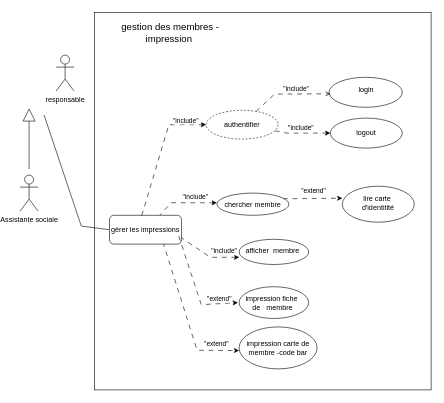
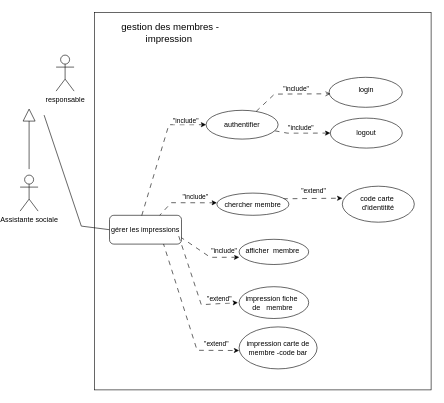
  <mxCell id="0" />
  <mxCell id="1" parent="0" />
  <mxCell id="2" value="" style="rounded=0;whiteSpace=wrap;html=1;movable=0;resizable=0;rotatable=0;deletable=0;editable=0;locked=1;connectable=0;" parent="1" vertex="1"><mxGeometry x="144" y="20" width="561" height="629" as="geometry" /></mxCell>
  <mxCell id="3" value="Assistante sociale" style="shape=umlActor;verticalLabelPosition=bottom;verticalAlign=top;html=1;" parent="1" vertex="1"><mxGeometry x="20" y="291" width="30" height="60" as="geometry" /></mxCell>
  <mxCell id="4" value="responsable" style="shape=umlActor;verticalLabelPosition=bottom;verticalAlign=top;html=1;" parent="1" vertex="1"><mxGeometry x="80" y="91" width="30" height="60" as="geometry" /></mxCell>
  <mxCell id="5" value="" style="shape=ellipse;container=1;horizontal=1;horizontalStack=0;resizeParent=1;resizeParentMax=0;resizeLast=0;html=1;dashed=0;collapsible=0;" parent="1" vertex="1"><mxGeometry x="535" y="128" width="122" height="50" as="geometry" /></mxCell>
  <mxCell id="6" value="login" style="html=1;strokeColor=none;fillColor=none;align=center;verticalAlign=middle;rotatable=0;whiteSpace=wrap;" parent="5" vertex="1"><mxGeometry x="2" y="15" width="120" height="12.5" as="geometry" /></mxCell>
  <mxCell id="7" value="" style="triangle;whiteSpace=wrap;html=1;rotation=-90;" parent="1" vertex="1"><mxGeometry x="25" y="181" width="20" height="20" as="geometry" /></mxCell>
  <mxCell id="8" value="" style="endArrow=none;html=1;rounded=0;entryX=0;entryY=0.5;entryDx=0;entryDy=0;" parent="1" target="7" edge="1"><mxGeometry width="50" height="50" relative="1" as="geometry"><mxPoint x="35" y="281" as="sourcePoint" /><mxPoint x="390" y="281" as="targetPoint" /></mxGeometry></mxCell>
  <mxCell id="9" value="" style="endArrow=open;html=1;rounded=0;entryX=0;entryY=1;entryDx=0;entryDy=0;endFill=1;dashed=1;dashPattern=8 8;" parent="1" target="6" edge="1" source="38"><mxGeometry width="50" height="50" relative="1" as="geometry"><mxPoint x="185" y="163" as="sourcePoint" /><mxPoint x="515" y="223" as="targetPoint" /><Array as="points"><mxPoint x="444" y="156" /></Array></mxGeometry></mxCell>
  <mxCell id="10" value="&quot;include&quot;" style="edgeLabel;html=1;align=center;verticalAlign=middle;resizable=0;points=[];" vertex="1" connectable="0" parent="9"><mxGeometry x="-0.053" y="-1" relative="1" as="geometry"><mxPoint x="14" y="-10" as="offset" /></mxGeometry></mxCell>
  <mxCell id="11" value="" style="endArrow=classic;html=1;rounded=0;entryX=0;entryY=0.5;entryDx=0;entryDy=0;endFill=1;dashed=1;dashPattern=8 8;" parent="1" source="38" target="25" edge="1"><mxGeometry width="50" height="50" relative="1" as="geometry"><mxPoint x="305" y="222" as="sourcePoint" /><mxPoint x="469" y="213" as="targetPoint" /><Array as="points"><mxPoint x="465" y="221" /></Array></mxGeometry></mxCell>
  <mxCell id="12" value="&quot;include&quot;" style="edgeLabel;html=1;align=center;verticalAlign=middle;resizable=0;points=[];" vertex="1" connectable="0" parent="11"><mxGeometry x="-0.187" y="3" relative="1" as="geometry"><mxPoint x="5" y="-6" as="offset" /></mxGeometry></mxCell>
  <mxCell id="13" value="" style="endArrow=classic;html=1;rounded=0;entryX=0;entryY=0;entryDx=0;entryDy=0;endFill=1;exitX=0.918;exitY=0.255;exitDx=0;exitDy=0;exitPerimeter=0;dashed=1;dashPattern=8 8;" parent="1" source="28" target="27" edge="1"><mxGeometry width="50" height="50" relative="1" as="geometry"><mxPoint x="242" y="268" as="sourcePoint" /><mxPoint x="474" y="261" as="targetPoint" /></mxGeometry></mxCell>
  <mxCell id="14" value="&quot;extend&quot;" style="edgeLabel;html=1;align=center;verticalAlign=middle;resizable=0;points=[];" vertex="1" connectable="0" parent="13"><mxGeometry x="0.101" y="-1" relative="1" as="geometry"><mxPoint x="-4" y="-13" as="offset" /></mxGeometry></mxCell>
  <mxCell id="15" value="" style="endArrow=classic;html=1;rounded=0;endFill=1;exitX=0.676;exitY=0.057;exitDx=0;exitDy=0;exitPerimeter=0;dashed=1;dashPattern=8 8;entryX=0;entryY=0.25;entryDx=0;entryDy=0;" parent="1" source="23" target="29" edge="1"><mxGeometry width="50" height="50" relative="1" as="geometry"><mxPoint x="450" y="310" as="sourcePoint" /><mxPoint x="344" y="340" as="targetPoint" /><Array as="points"><mxPoint x="272" y="337" /></Array></mxGeometry></mxCell>
  <mxCell id="16" value="&quot;include&quot;" style="edgeLabel;html=1;align=center;verticalAlign=middle;resizable=0;points=[];" vertex="1" connectable="0" parent="15"><mxGeometry x="0.007" relative="1" as="geometry"><mxPoint x="17" y="-11" as="offset" /></mxGeometry></mxCell>
  <mxCell id="17" value="" style="endArrow=classic;html=1;rounded=0;entryX=0.002;entryY=0.714;entryDx=0;entryDy=0;endFill=1;exitX=0.981;exitY=0.747;exitDx=0;exitDy=0;exitPerimeter=0;dashed=1;dashPattern=8 8;entryPerimeter=0;" parent="1" target="30" edge="1" source="23"><mxGeometry width="50" height="50" relative="1" as="geometry"><mxPoint x="70" y="181" as="sourcePoint" /><mxPoint x="394" y="501" as="targetPoint" /><Array as="points"><mxPoint x="337" y="428" /></Array></mxGeometry></mxCell>
  <mxCell id="18" value="&quot;include&quot;" style="edgeLabel;html=1;align=center;verticalAlign=middle;resizable=0;points=[];" vertex="1" connectable="0" parent="17"><mxGeometry x="0.163" y="2" relative="1" as="geometry"><mxPoint x="20" y="-8" as="offset" /></mxGeometry></mxCell>
  <mxCell id="19" value="" style="endArrow=none;html=1;rounded=0;entryX=0;entryY=0.5;entryDx=0;entryDy=0;endFill=0;" parent="1" target="23" edge="1"><mxGeometry width="50" height="50" relative="1" as="geometry"><mxPoint x="60" y="191" as="sourcePoint" /><mxPoint x="604" y="481" as="targetPoint" /><Array as="points"><mxPoint x="122" y="376" /></Array></mxGeometry></mxCell>
  <mxCell id="20" value="" style="endArrow=classic;html=1;rounded=0;endFill=1;exitX=0.743;exitY=0.937;exitDx=0;exitDy=0;exitPerimeter=0;dashed=1;dashPattern=8 8;entryX=0;entryY=0.75;entryDx=0;entryDy=0;" parent="1" target="35" edge="1" source="23"><mxGeometry width="50" height="50" relative="1" as="geometry"><mxPoint x="50" y="191" as="sourcePoint" /><mxPoint x="604" y="521" as="targetPoint" /><Array as="points"><mxPoint x="315" y="583" /></Array></mxGeometry></mxCell>
  <mxCell id="21" value="&quot;extend&quot;" style="edgeLabel;html=1;align=center;verticalAlign=middle;resizable=0;points=[];" vertex="1" connectable="0" parent="20"><mxGeometry x="0.064" y="-1" relative="1" as="geometry"><mxPoint x="48" y="38" as="offset" /></mxGeometry></mxCell>
  <mxCell id="22" value="&lt;font style=&quot;font-size: 16px;&quot;&gt;gestion des membres -impression&amp;nbsp;&lt;/font&gt;" style="text;html=1;align=center;verticalAlign=middle;whiteSpace=wrap;rounded=0;" parent="1" vertex="1"><mxGeometry x="162" y="38" width="217" height="30" as="geometry" /></mxCell>
  <mxCell id="23" value="gérer les impressions" style="whiteSpace=wrap;html=1;rounded=1;" vertex="1" parent="1"><mxGeometry x="169" y="358" width="120" height="48" as="geometry" /></mxCell>
  <mxCell id="24" value="" style="shape=ellipse;container=1;horizontal=1;horizontalStack=0;resizeParent=1;resizeParentMax=0;resizeLast=0;html=1;dashed=0;collapsible=0;" parent="1" vertex="1"><mxGeometry x="537" y="196" width="120" height="50" as="geometry" /></mxCell>
  <mxCell id="25" value="logout" style="html=1;strokeColor=none;fillColor=none;align=center;verticalAlign=middle;rotatable=0;whiteSpace=wrap;" parent="24" vertex="1"><mxGeometry y="18.75" width="120" height="12.5" as="geometry" /></mxCell>
  <mxCell id="26" value="" style="shape=ellipse;container=1;horizontal=1;horizontalStack=0;resizeParent=1;resizeParentMax=0;resizeLast=0;html=1;dashed=0;collapsible=0;" parent="1" vertex="1"><mxGeometry x="557" y="309.5" width="120" height="60" as="geometry" /></mxCell>
- <mxCell id="27" value="lire carte&amp;nbsp;&lt;div&gt;d'identitité&lt;/div&gt;" style="html=1;strokeColor=none;fillColor=none;align=center;verticalAlign=middle;rotatable=0;whiteSpace=wrap;" parent="26" vertex="1"><mxGeometry y="20.001" width="120" height="15" as="geometry" /></mxCell>
+ <mxCell id="27" value="code carte&amp;nbsp;&lt;div&gt;d'identitité&lt;/div&gt;" style="html=1;strokeColor=none;fillColor=none;align=center;verticalAlign=middle;rotatable=0;whiteSpace=wrap;" parent="26" vertex="1"><mxGeometry y="20.001" width="120" height="15" as="geometry" /></mxCell>
  <mxCell id="28" value="" style="shape=ellipse;container=1;horizontal=1;horizontalStack=0;resizeParent=1;resizeParentMax=0;resizeLast=0;html=1;dashed=0;collapsible=0;" parent="1" vertex="1"><mxGeometry x="348" y="321" width="120" height="37" as="geometry" /></mxCell>
  <mxCell id="29" value="chercher membre" style="html=1;strokeColor=none;fillColor=none;align=center;verticalAlign=middle;rotatable=0;whiteSpace=wrap;" parent="28" vertex="1"><mxGeometry y="13.876" width="120" height="9.25" as="geometry" /></mxCell>
  <mxCell id="30" value="" style="shape=ellipse;container=1;horizontal=1;horizontalStack=0;resizeParent=1;resizeParentMax=0;resizeLast=0;html=1;dashed=0;collapsible=0;" parent="1" vertex="1"><mxGeometry x="385" y="398" width="116" height="42" as="geometry" /></mxCell>
  <mxCell id="31" value="afficher&amp;nbsp; membre" style="html=1;strokeColor=none;fillColor=none;align=center;verticalAlign=middle;rotatable=0;whiteSpace=wrap;" parent="30" vertex="1"><mxGeometry x="-2" y="14" width="116" height="10.5" as="geometry" /></mxCell>
  <mxCell id="32" value="" style="shape=ellipse;container=1;horizontal=1;horizontalStack=0;resizeParent=1;resizeParentMax=0;resizeLast=0;html=1;dashed=0;collapsible=0;" parent="1" vertex="1"><mxGeometry x="385" y="477" width="116" height="53" as="geometry" /></mxCell>
  <mxCell id="33" value="impression fiche&amp;nbsp;&lt;div&gt;de&amp;nbsp; &amp;nbsp;membre&lt;/div&gt;" style="html=1;strokeColor=none;fillColor=none;align=center;verticalAlign=middle;rotatable=0;whiteSpace=wrap;" parent="32" vertex="1"><mxGeometry x="-2" y="19.875" width="116" height="13.25" as="geometry" /></mxCell>
  <mxCell id="34" value="" style="shape=ellipse;container=1;horizontal=1;horizontalStack=0;resizeParent=1;resizeParentMax=0;resizeLast=0;html=1;dashed=0;collapsible=0;" parent="1" vertex="1"><mxGeometry x="385" y="544" width="130" height="70" as="geometry" /></mxCell>
  <mxCell id="35" value="impression carte de membre -code bar" style="html=1;strokeColor=none;fillColor=none;align=center;verticalAlign=middle;rotatable=0;whiteSpace=wrap;" parent="34" vertex="1"><mxGeometry y="26.247" width="130" height="17.5" as="geometry" /></mxCell>
  <mxCell id="36" value="" style="endArrow=classic;html=1;rounded=0;entryX=0;entryY=0.5;entryDx=0;entryDy=0;endFill=1;exitX=0.448;exitY=0.008;exitDx=0;exitDy=0;exitPerimeter=0;dashed=1;dashPattern=8 8;" edge="1" parent="1" source="23" target="38"><mxGeometry width="50" height="50" relative="1" as="geometry"><mxPoint x="50" y="124" as="sourcePoint" /><mxPoint x="347" y="185" as="targetPoint" /><Array as="points"><mxPoint x="268" y="207" /></Array></mxGeometry></mxCell>
  <mxCell id="37" value="&quot;include&quot;" style="edgeLabel;html=1;align=center;verticalAlign=middle;resizable=0;points=[];" vertex="1" connectable="0" parent="36"><mxGeometry x="-0.453" y="-1" relative="1" as="geometry"><mxPoint x="55" y="-102" as="offset" /></mxGeometry></mxCell>
- <mxCell id="38" value="authentifier" style="ellipse;whiteSpace=wrap;html=1;dashed=1;" vertex="1" parent="1"><mxGeometry x="330" y="183" width="120" height="48" as="geometry" /></mxCell>
+ <mxCell id="38" value="authentifier" style="ellipse;whiteSpace=wrap;html=1;" vertex="1" parent="1"><mxGeometry x="330" y="183" width="120" height="48" as="geometry" /></mxCell>
  <mxCell id="39" value="" style="endArrow=classic;html=1;rounded=0;exitX=0.962;exitY=0.723;exitDx=0;exitDy=0;exitPerimeter=0;entryX=0;entryY=0.5;entryDx=0;entryDy=0;dashed=1;dashPattern=8 8;" edge="1" parent="1" source="23" target="33"><mxGeometry width="50" height="50" relative="1" as="geometry"><mxPoint x="460" y="450" as="sourcePoint" /><mxPoint x="510" y="400" as="targetPoint" /><Array as="points"><mxPoint x="322" y="507" /></Array></mxGeometry></mxCell>
  <mxCell id="40" value="&quot;extend&quot;" style="edgeLabel;html=1;align=center;verticalAlign=middle;resizable=0;points=[];" vertex="1" connectable="0" parent="39"><mxGeometry x="0.1" y="3" relative="1" as="geometry"><mxPoint x="33" y="10" as="offset" /></mxGeometry></mxCell>
